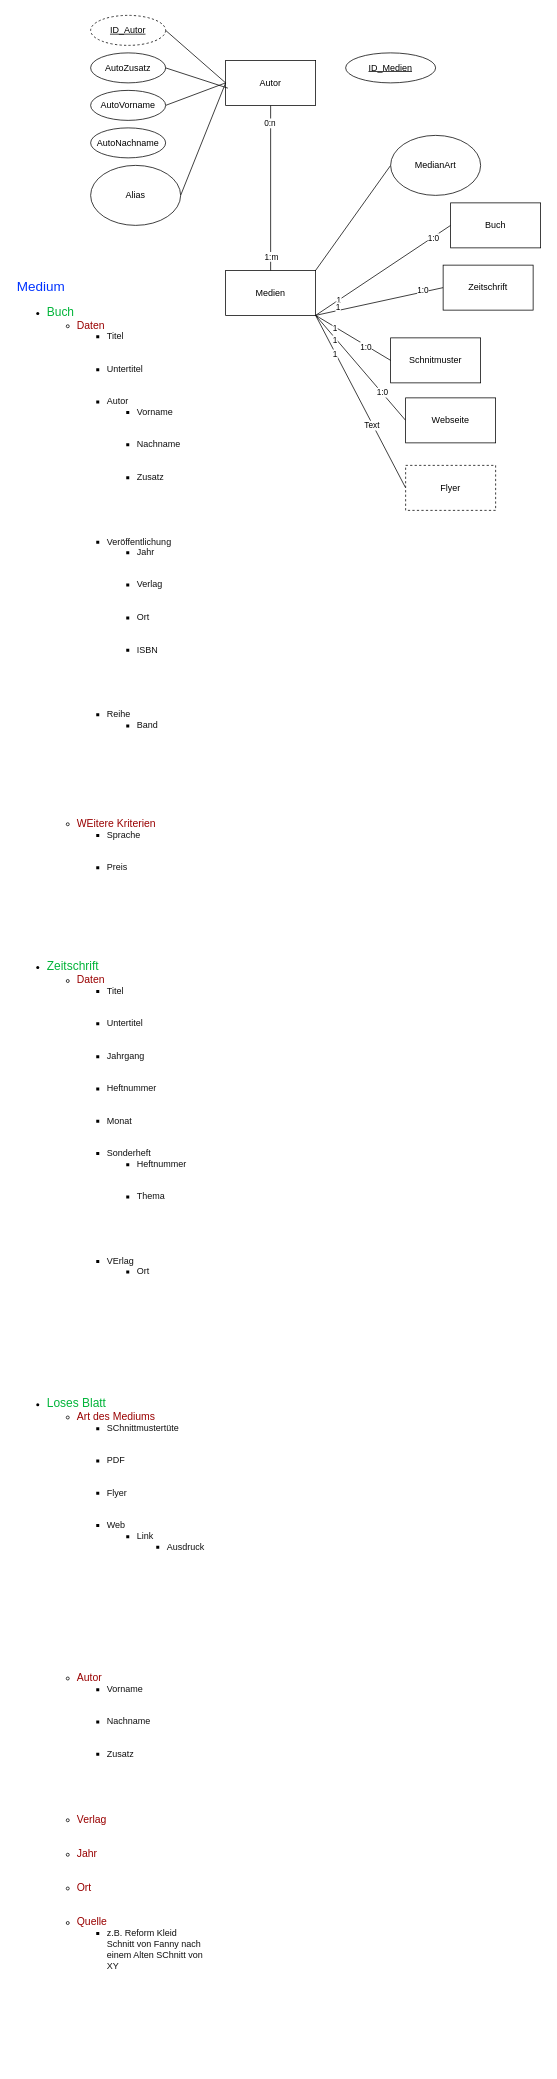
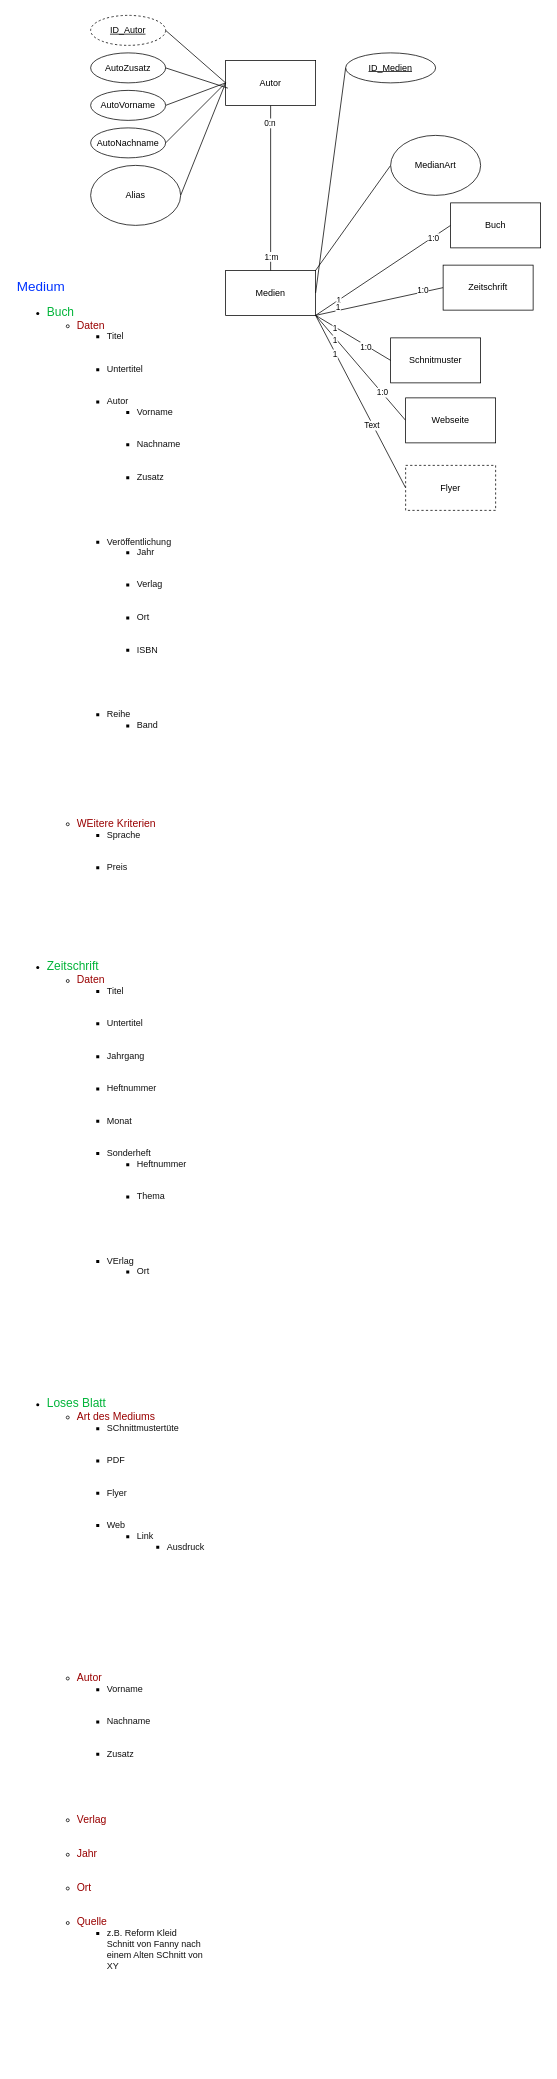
  <mxCell id="0" />
  <mxCell id="1" parent="0" />
  <mxCell id="2" value="&lt;p&gt;&lt;span style=&quot;color: #0033ff;font-size: 150%;font-family: SansSerif, sans-serif;&quot;&gt;Medium&lt;/span&gt;&#10;&lt;/p&gt;&lt;ul&gt;&lt;li&gt;&lt;span style=&quot;color: #00b439;font-size: 133%;font-family: SansSerif, sans-serif;&quot;&gt;Buch&lt;/span&gt;&#10;&lt;ul&gt;&lt;li&gt;&lt;span style=&quot;color: #990000;font-size: 116%;font-family: SansSerif, sans-serif;&quot;&gt;Daten&lt;/span&gt;&#10;&lt;ul&gt;&lt;li&gt;&lt;span style=&quot;color: #111111;font-family: SansSerif, sans-serif;&quot;&gt;Titel&lt;/span&gt;&#10;&#10;&lt;/li&gt;&#10;&lt;li&gt;&lt;span style=&quot;color: #111111;font-family: SansSerif, sans-serif;&quot;&gt;Untertitel&lt;/span&gt;&#10;&#10;&lt;/li&gt;&#10;&lt;li&gt;&lt;span style=&quot;color: #111111;font-family: SansSerif, sans-serif;&quot;&gt;Autor&lt;/span&gt;&#10;&lt;ul&gt;&lt;li&gt;&lt;span style=&quot;color: #111111;&quot;&gt;Vorname&lt;/span&gt;&#10;&#10;&lt;/li&gt;&#10;&lt;li&gt;&lt;span style=&quot;color: #111111;&quot;&gt;Nachname&lt;/span&gt;&#10;&#10;&lt;/li&gt;&#10;&lt;li&gt;&lt;span style=&quot;color: #111111;&quot;&gt;Zusatz&lt;/span&gt;&#10;&#10;&lt;/li&gt;&#10;&#10;&lt;/ul&gt;&#10;&lt;/li&gt;&#10;&lt;li&gt;&lt;span style=&quot;color: #111111;font-family: SansSerif, sans-serif;&quot;&gt;Veröffentlichung&lt;/span&gt;&#10;&lt;ul&gt;&lt;li&gt;&lt;span style=&quot;color: #111111;font-family: SansSerif, sans-serif;&quot;&gt;Jahr&lt;/span&gt;&#10;&#10;&lt;/li&gt;&#10;&lt;li&gt;&lt;span style=&quot;color: #111111;font-family: SansSerif, sans-serif;&quot;&gt;Verlag&lt;/span&gt;&#10;&#10;&lt;/li&gt;&#10;&lt;li&gt;&lt;span style=&quot;color: #111111;font-family: SansSerif, sans-serif;&quot;&gt;Ort&lt;/span&gt;&#10;&#10;&lt;/li&gt;&#10;&lt;li&gt;&lt;span style=&quot;color: #111111;font-family: SansSerif, sans-serif;&quot;&gt;ISBN&lt;/span&gt;&#10;&#10;&lt;/li&gt;&#10;&#10;&lt;/ul&gt;&#10;&lt;/li&gt;&#10;&lt;li&gt;&lt;span style=&quot;color: #111111;font-family: SansSerif, sans-serif;&quot;&gt;Reihe&lt;/span&gt;&#10;&lt;ul&gt;&lt;li&gt;&lt;span style=&quot;color: #111111;&quot;&gt;Band&lt;/span&gt;&#10;&#10;&lt;/li&gt;&#10;&#10;&lt;/ul&gt;&#10;&lt;/li&gt;&#10;&#10;&lt;/ul&gt;&#10;&lt;/li&gt;&#10;&lt;li&gt;&lt;span style=&quot;color: #990000;font-size: 116%;font-family: SansSerif, sans-serif;&quot;&gt;WEitere Kriterien&lt;/span&gt;&#10;&lt;ul&gt;&lt;li&gt;&lt;span style=&quot;color: #111111;font-family: SansSerif, sans-serif;&quot;&gt;Sprache&lt;/span&gt;&#10;&#10;&lt;/li&gt;&#10;&lt;li&gt;&lt;span style=&quot;color: #111111;font-family: SansSerif, sans-serif;&quot;&gt;Preis&lt;/span&gt;&#10;&#10;&lt;/li&gt;&#10;&#10;&lt;/ul&gt;&#10;&lt;/li&gt;&#10;&#10;&lt;/ul&gt;&#10;&lt;/li&gt;&#10;&lt;li&gt;&lt;span style=&quot;color: #00b439;font-size: 133%;font-family: SansSerif, sans-serif;&quot;&gt;Zeitschrift&lt;/span&gt;&#10;&lt;ul&gt;&lt;li&gt;&lt;span style=&quot;color: #990000;font-size: 116%;font-family: SansSerif, sans-serif;&quot;&gt;Daten&lt;/span&gt;&#10;&lt;ul&gt;&lt;li&gt;&lt;span style=&quot;color: #111111;&quot;&gt;Titel&lt;/span&gt;&#10;&#10;&lt;/li&gt;&#10;&lt;li&gt;&lt;span style=&quot;color: #111111;&quot;&gt;Untertitel&lt;/span&gt;&#10;&#10;&lt;/li&gt;&#10;&lt;li&gt;&lt;span style=&quot;color: #111111;&quot;&gt;Jahrgang&lt;/span&gt;&#10;&#10;&lt;/li&gt;&#10;&lt;li&gt;&lt;span style=&quot;color: #111111;&quot;&gt;Heftnummer&lt;/span&gt;&#10;&#10;&lt;/li&gt;&#10;&lt;li&gt;&lt;span style=&quot;color: #111111;&quot;&gt;Monat&lt;/span&gt;&#10;&#10;&lt;/li&gt;&#10;&lt;li&gt;&lt;span style=&quot;color: #111111;font-family: SansSerif, sans-serif;&quot;&gt;Sonderheft&lt;/span&gt;&#10;&lt;ul&gt;&lt;li&gt;&lt;span style=&quot;color: #111111;&quot;&gt;Heftnummer&lt;/span&gt;&#10;&#10;&lt;/li&gt;&#10;&lt;li&gt;&lt;span style=&quot;color: #111111;&quot;&gt;Thema&lt;/span&gt;&#10;&#10;&lt;/li&gt;&#10;&#10;&lt;/ul&gt;&#10;&lt;/li&gt;&#10;&lt;li&gt;&lt;span style=&quot;color: #111111;&quot;&gt;VErlag&lt;/span&gt;&#10;&lt;ul&gt;&lt;li&gt;&lt;span style=&quot;color: #111111;&quot;&gt;Ort&lt;/span&gt;&#10;&#10;&lt;/li&gt;&#10;&#10;&lt;/ul&gt;&#10;&lt;/li&gt;&#10;&#10;&lt;/ul&gt;&#10;&lt;/li&gt;&#10;&#10;&lt;/ul&gt;&#10;&lt;/li&gt;&#10;&lt;li&gt;&lt;span style=&quot;color: #00b439;font-size: 133%;font-family: SansSerif, sans-serif;&quot;&gt;Loses Blatt&lt;/span&gt;&#10;&lt;ul&gt;&lt;li&gt;&lt;span style=&quot;color: #990000;font-size: 116%;font-family: SansSerif, sans-serif;&quot;&gt;Art des Mediums&lt;/span&gt;&#10;&lt;ul&gt;&lt;li&gt;&lt;span style=&quot;color: #111111;font-family: SansSerif, sans-serif;&quot;&gt;SChnittmustertüte&lt;/span&gt;&#10;&#10;&lt;/li&gt;&#10;&lt;li&gt;&lt;span style=&quot;color: #111111;font-family: SansSerif, sans-serif;&quot;&gt;PDF&lt;/span&gt;&#10;&#10;&lt;/li&gt;&#10;&lt;li&gt;&lt;span style=&quot;color: #111111;font-family: SansSerif, sans-serif;&quot;&gt;Flyer&lt;/span&gt;&#10;&#10;&lt;/li&gt;&#10;&lt;li&gt;&lt;span style=&quot;color: #111111;font-family: SansSerif, sans-serif;&quot;&gt;Web&lt;/span&gt;&#10;&lt;ul&gt;&lt;li&gt;&lt;span style=&quot;color: #111111;font-family: SansSerif, sans-serif;&quot;&gt;Link&lt;/span&gt;&#10;&lt;ul&gt;&lt;li&gt;&lt;span style=&quot;color: #111111;font-family: SansSerif, sans-serif;&quot;&gt;Ausdruck&lt;/span&gt;&#10;&#10;&lt;/li&gt;&#10;&#10;&lt;/ul&gt;&#10;&lt;/li&gt;&#10;&#10;&lt;/ul&gt;&#10;&lt;/li&gt;&#10;&#10;&lt;/ul&gt;&#10;&lt;/li&gt;&#10;&lt;li&gt;&lt;span style=&quot;color: #990000;font-size: 116%;font-family: SansSerif, sans-serif;&quot;&gt;Autor&lt;/span&gt;&#10;&lt;ul&gt;&lt;li&gt;&lt;span style=&quot;color: #111111;font-family: SansSerif, sans-serif;&quot;&gt;Vorname&lt;/span&gt;&#10;&#10;&lt;/li&gt;&#10;&lt;li&gt;&lt;span style=&quot;color: #111111;font-family: SansSerif, sans-serif;&quot;&gt;Nachname&lt;/span&gt;&#10;&#10;&lt;/li&gt;&#10;&lt;li&gt;&lt;span style=&quot;color: #111111;font-family: SansSerif, sans-serif;&quot;&gt;Zusatz&lt;/span&gt;&#10;&#10;&lt;/li&gt;&#10;&#10;&lt;/ul&gt;&#10;&lt;/li&gt;&#10;&lt;li&gt;&lt;span style=&quot;color: #990000;font-size: 116%;font-family: SansSerif, sans-serif;&quot;&gt;Verlag&lt;/span&gt;&#10;&#10;&lt;/li&gt;&#10;&lt;li&gt;&lt;span style=&quot;color: #990000;font-size: 116%;font-family: SansSerif, sans-serif;&quot;&gt;Jahr&lt;/span&gt;&#10;&#10;&lt;/li&gt;&#10;&lt;li&gt;&lt;span style=&quot;color: #990000;font-size: 116%;font-family: SansSerif, sans-serif;&quot;&gt;Ort&lt;/span&gt;&#10;&#10;&lt;/li&gt;&#10;&lt;li&gt;&lt;span style=&quot;color: #990000;font-size: 116%;font-family: SansSerif, sans-serif;&quot;&gt;Quelle&lt;/span&gt;&#10;&lt;ul&gt;&lt;li&gt;&lt;span style=&quot;color: #111111;font-family: SansSerif, sans-serif;&quot;&gt;z.B. Reform Kleid Schnitt von Fanny nach einem Alten SChnitt von XY&lt;/span&gt;&#10;&#10;&lt;/li&gt;&#10;&#10;&lt;/ul&gt;&#10;&lt;/li&gt;&#10;&#10;&lt;/ul&gt;&#10;&lt;/li&gt;&#10;&#10;&lt;/ul&gt;" style="text;whiteSpace=wrap;html=1;" parent="1" vertex="1"><mxGeometry x="20" y="353" width="240" height="2330" as="geometry" /></mxCell>
  <mxCell id="3" style="rounded=0;orthogonalLoop=1;jettySize=auto;html=1;exitX=1;exitY=1;exitDx=0;exitDy=0;entryX=0;entryY=0.5;entryDx=0;entryDy=0;endArrow=none;startFill=0;" parent="1" source="6" target="25" edge="1"><mxGeometry relative="1" as="geometry" /></mxCell>
  <mxCell id="4" value="1:0" style="edgeLabel;html=1;align=center;verticalAlign=middle;resizable=0;points=[];" vertex="1" connectable="0" parent="3"><mxGeometry x="0.736" y="-1" relative="1" as="geometry"><mxPoint as="offset" /></mxGeometry></mxCell>
  <mxCell id="5" value="1" style="edgeLabel;html=1;align=center;verticalAlign=middle;resizable=0;points=[];" vertex="1" connectable="0" parent="3"><mxGeometry x="-0.654" relative="1" as="geometry"><mxPoint as="offset" /></mxGeometry></mxCell>
  <mxCell id="6" value="Medien" style="rounded=0;whiteSpace=wrap;html=1;" parent="1" vertex="1"><mxGeometry x="300" y="360" width="120" height="60" as="geometry" /></mxCell>
+ <mxCell id="7" style="rounded=0;orthogonalLoop=1;jettySize=auto;html=1;exitX=0;exitY=0.5;exitDx=0;exitDy=0;entryX=1;entryY=0.5;entryDx=0;entryDy=0;endArrow=none;startFill=0;" parent="1" source="8" target="6" edge="1"><mxGeometry relative="1" as="geometry" /></mxCell>
  <mxCell id="8" value="&lt;u&gt;ID_Medien&lt;/u&gt;" style="ellipse;whiteSpace=wrap;html=1;" parent="1" vertex="1"><mxGeometry x="460" y="70" width="120" height="40" as="geometry" /></mxCell>
  <mxCell id="9" style="rounded=0;orthogonalLoop=1;jettySize=auto;html=1;exitX=0.5;exitY=1;exitDx=0;exitDy=0;endArrow=none;startFill=0;" parent="1" source="12" target="6" edge="1"><mxGeometry relative="1" as="geometry" /></mxCell>
  <mxCell id="10" value="0:n" style="edgeLabel;html=1;align=center;verticalAlign=middle;resizable=0;points=[];" parent="9" vertex="1" connectable="0"><mxGeometry x="-0.791" y="-2" relative="1" as="geometry"><mxPoint as="offset" /></mxGeometry></mxCell>
  <mxCell id="11" value="1:m" style="edgeLabel;html=1;align=center;verticalAlign=middle;resizable=0;points=[];" parent="9" vertex="1" connectable="0"><mxGeometry x="0.827" relative="1" as="geometry"><mxPoint as="offset" /></mxGeometry></mxCell>
  <mxCell id="12" value="Autor" style="rounded=0;whiteSpace=wrap;html=1;" parent="1" vertex="1"><mxGeometry x="300" y="80" width="120" height="60" as="geometry" /></mxCell>
  <mxCell id="13" style="rounded=0;orthogonalLoop=1;jettySize=auto;html=1;exitX=1;exitY=0.5;exitDx=0;exitDy=0;entryX=0;entryY=0.5;entryDx=0;entryDy=0;endArrow=none;startFill=0;" parent="1" source="14" target="12" edge="1"><mxGeometry relative="1" as="geometry" /></mxCell>
  <mxCell id="14" value="&lt;u&gt;ID_Autor&lt;/u&gt;" style="ellipse;whiteSpace=wrap;html=1;dashed=1;" parent="1" vertex="1"><mxGeometry x="120" y="20" width="100" height="40" as="geometry" /></mxCell>
  <mxCell id="15" style="rounded=0;orthogonalLoop=1;jettySize=auto;html=1;exitX=1;exitY=0.5;exitDx=0;exitDy=0;endArrow=none;startFill=0;entryX=0.025;entryY=0.617;entryDx=0;entryDy=0;entryPerimeter=0;" parent="1" source="16" target="12" edge="1"><mxGeometry relative="1" as="geometry"><mxPoint x="300" y="110" as="targetPoint" /></mxGeometry></mxCell>
  <mxCell id="16" value="AutoZusatz" style="ellipse;whiteSpace=wrap;html=1;" parent="1" vertex="1"><mxGeometry x="120" y="70" width="100" height="40" as="geometry" /></mxCell>
  <mxCell id="17" style="rounded=0;orthogonalLoop=1;jettySize=auto;html=1;exitX=1;exitY=0.5;exitDx=0;exitDy=0;entryX=0;entryY=0.5;entryDx=0;entryDy=0;endArrow=none;startFill=0;" parent="1" source="18" target="12" edge="1"><mxGeometry relative="1" as="geometry" /></mxCell>
  <mxCell id="18" value="AutoVorname" style="ellipse;whiteSpace=wrap;html=1;" parent="1" vertex="1"><mxGeometry x="120" y="120" width="100" height="40" as="geometry" /></mxCell>
+ <mxCell id="19" style="rounded=0;orthogonalLoop=1;jettySize=auto;html=1;exitX=1;exitY=0.5;exitDx=0;exitDy=0;entryX=0;entryY=0.5;entryDx=0;entryDy=0;endArrow=none;startFill=0;" parent="1" source="20" target="12" edge="1"><mxGeometry relative="1" as="geometry" /></mxCell>
  <mxCell id="20" value="AutoNachname" style="ellipse;whiteSpace=wrap;html=1;" parent="1" vertex="1"><mxGeometry x="120" y="170" width="100" height="40" as="geometry" /></mxCell>
  <mxCell id="21" style="rounded=0;orthogonalLoop=1;jettySize=auto;html=1;exitX=0;exitY=0.5;exitDx=0;exitDy=0;endArrow=none;startFill=0;entryX=1;entryY=1;entryDx=0;entryDy=0;" parent="1" source="24" target="6" edge="1"><mxGeometry relative="1" as="geometry"><mxPoint x="420" y="390" as="targetPoint" /></mxGeometry></mxCell>
  <mxCell id="22" value="1&lt;div&gt;&lt;br&gt;&lt;/div&gt;" style="edgeLabel;html=1;align=center;verticalAlign=middle;resizable=0;points=[];" vertex="1" connectable="0" parent="21"><mxGeometry x="0.65" y="3" relative="1" as="geometry"><mxPoint y="-1" as="offset" /></mxGeometry></mxCell>
  <mxCell id="23" value="1:0" style="edgeLabel;html=1;align=center;verticalAlign=middle;resizable=0;points=[];" vertex="1" connectable="0" parent="21"><mxGeometry x="-0.695" y="-3" relative="1" as="geometry"><mxPoint as="offset" /></mxGeometry></mxCell>
  <mxCell id="24" value="Zeitschrift" style="rounded=0;whiteSpace=wrap;html=1;" parent="1" vertex="1"><mxGeometry x="590" y="353" width="120" height="60" as="geometry" /></mxCell>
  <mxCell id="25" value="Buch" style="rounded=0;whiteSpace=wrap;html=1;" parent="1" vertex="1"><mxGeometry x="600" y="270" width="120" height="60" as="geometry" /></mxCell>
  <mxCell id="26" value="Schnitmuster" style="rounded=0;whiteSpace=wrap;html=1;" parent="1" vertex="1"><mxGeometry x="520" y="450" width="120" height="60" as="geometry" /></mxCell>
  <mxCell id="27" style="rounded=0;orthogonalLoop=1;jettySize=auto;html=1;exitX=0;exitY=0.5;exitDx=0;exitDy=0;endArrow=none;startFill=0;entryX=1;entryY=1;entryDx=0;entryDy=0;" parent="1" source="30" target="6" edge="1"><mxGeometry relative="1" as="geometry"><mxPoint x="420" y="390" as="targetPoint" /></mxGeometry></mxCell>
  <mxCell id="28" value="1" style="edgeLabel;html=1;align=center;verticalAlign=middle;resizable=0;points=[];" vertex="1" connectable="0" parent="27"><mxGeometry x="0.552" y="2" relative="1" as="geometry"><mxPoint as="offset" /></mxGeometry></mxCell>
  <mxCell id="29" value="1:0" style="edgeLabel;html=1;align=center;verticalAlign=middle;resizable=0;points=[];" vertex="1" connectable="0" parent="27"><mxGeometry x="-0.469" relative="1" as="geometry"><mxPoint as="offset" /></mxGeometry></mxCell>
  <mxCell id="30" value="Webseite&lt;span style=&quot;color: rgba(0, 0, 0, 0); font-family: monospace; font-size: 0px; text-align: start; text-wrap-mode: nowrap;&quot;&gt;%3CmxGraphModel%3E%3Croot%3E%3CmxCell%20id%3D%220%22%2F%3E%3CmxCell%20id%3D%221%22%20parent%3D%220%22%2F%3E%3CmxCell%20id%3D%222%22%20value%3D%22Buch%22%20style%3D%22rounded%3D0%3BwhiteSpace%3Dwrap%3Bhtml%3D1%3B%22%20vertex%3D%221%22%20parent%3D%221%22%3E%3CmxGeometry%20x%3D%22560%22%20y%3D%22600%22%20width%3D%22120%22%20height%3D%2260%22%20as%3D%22geometry%22%2F%3E%3C%2FmxCell%3E%3C%2Froot%3E%3C%2FmxGraphModel%3E&lt;/span&gt;" style="rounded=0;whiteSpace=wrap;html=1;" parent="1" vertex="1"><mxGeometry x="540" y="530" width="120" height="60" as="geometry" /></mxCell>
  <mxCell id="31" style="rounded=0;orthogonalLoop=1;jettySize=auto;html=1;exitX=0;exitY=0.5;exitDx=0;exitDy=0;endArrow=none;startFill=0;entryX=1;entryY=1;entryDx=0;entryDy=0;" parent="1" source="34" target="6" edge="1"><mxGeometry relative="1" as="geometry"><mxPoint x="420" y="390" as="targetPoint" /></mxGeometry></mxCell>
  <mxCell id="32" value="1" style="edgeLabel;html=1;align=center;verticalAlign=middle;resizable=0;points=[];" vertex="1" connectable="0" parent="31"><mxGeometry x="0.562" y="1" relative="1" as="geometry"><mxPoint y="1" as="offset" /></mxGeometry></mxCell>
  <mxCell id="33" value="Text" style="edgeLabel;html=1;align=center;verticalAlign=middle;resizable=0;points=[];" vertex="1" connectable="0" parent="31"><mxGeometry x="-0.272" y="2" relative="1" as="geometry"><mxPoint y="-1" as="offset" /></mxGeometry></mxCell>
  <mxCell id="34" value="Flyer" style="rounded=0;whiteSpace=wrap;html=1;dashed=1;" parent="1" vertex="1"><mxGeometry x="540" y="620" width="120" height="60" as="geometry" /></mxCell>
  <mxCell id="35" style="rounded=0;orthogonalLoop=1;jettySize=auto;html=1;exitX=0;exitY=0.5;exitDx=0;exitDy=0;entryX=1;entryY=1;entryDx=0;entryDy=0;endArrow=none;startFill=0;" parent="1" source="26" target="6" edge="1"><mxGeometry relative="1" as="geometry" /></mxCell>
  <mxCell id="36" value="1" style="edgeLabel;html=1;align=center;verticalAlign=middle;resizable=0;points=[];" vertex="1" connectable="0" parent="35"><mxGeometry x="0.473" y="1" relative="1" as="geometry"><mxPoint as="offset" /></mxGeometry></mxCell>
  <mxCell id="37" value="1:0" style="edgeLabel;html=1;align=center;verticalAlign=middle;resizable=0;points=[];" vertex="1" connectable="0" parent="35"><mxGeometry x="-0.34" y="1" relative="1" as="geometry"><mxPoint as="offset" /></mxGeometry></mxCell>
  <mxCell id="38" style="rounded=0;orthogonalLoop=1;jettySize=auto;html=1;exitX=1;exitY=0.5;exitDx=0;exitDy=0;entryX=0;entryY=0.5;entryDx=0;entryDy=0;endArrow=none;startFill=0;" edge="1" parent="1" source="39" target="12"><mxGeometry relative="1" as="geometry" /></mxCell>
  <mxCell id="39" value="Alias" style="ellipse;whiteSpace=wrap;html=1;" vertex="1" parent="1"><mxGeometry x="120" y="220" width="120" height="80" as="geometry" /></mxCell>
  <mxCell id="40" style="rounded=0;orthogonalLoop=1;jettySize=auto;html=1;exitX=0;exitY=0.5;exitDx=0;exitDy=0;entryX=1;entryY=0;entryDx=0;entryDy=0;endArrow=none;startFill=0;" edge="1" parent="1" source="41" target="6"><mxGeometry relative="1" as="geometry" /></mxCell>
  <mxCell id="41" value="MedianArt" style="ellipse;whiteSpace=wrap;html=1;" vertex="1" parent="1"><mxGeometry x="520" y="180" width="120" height="80" as="geometry" /></mxCell>
